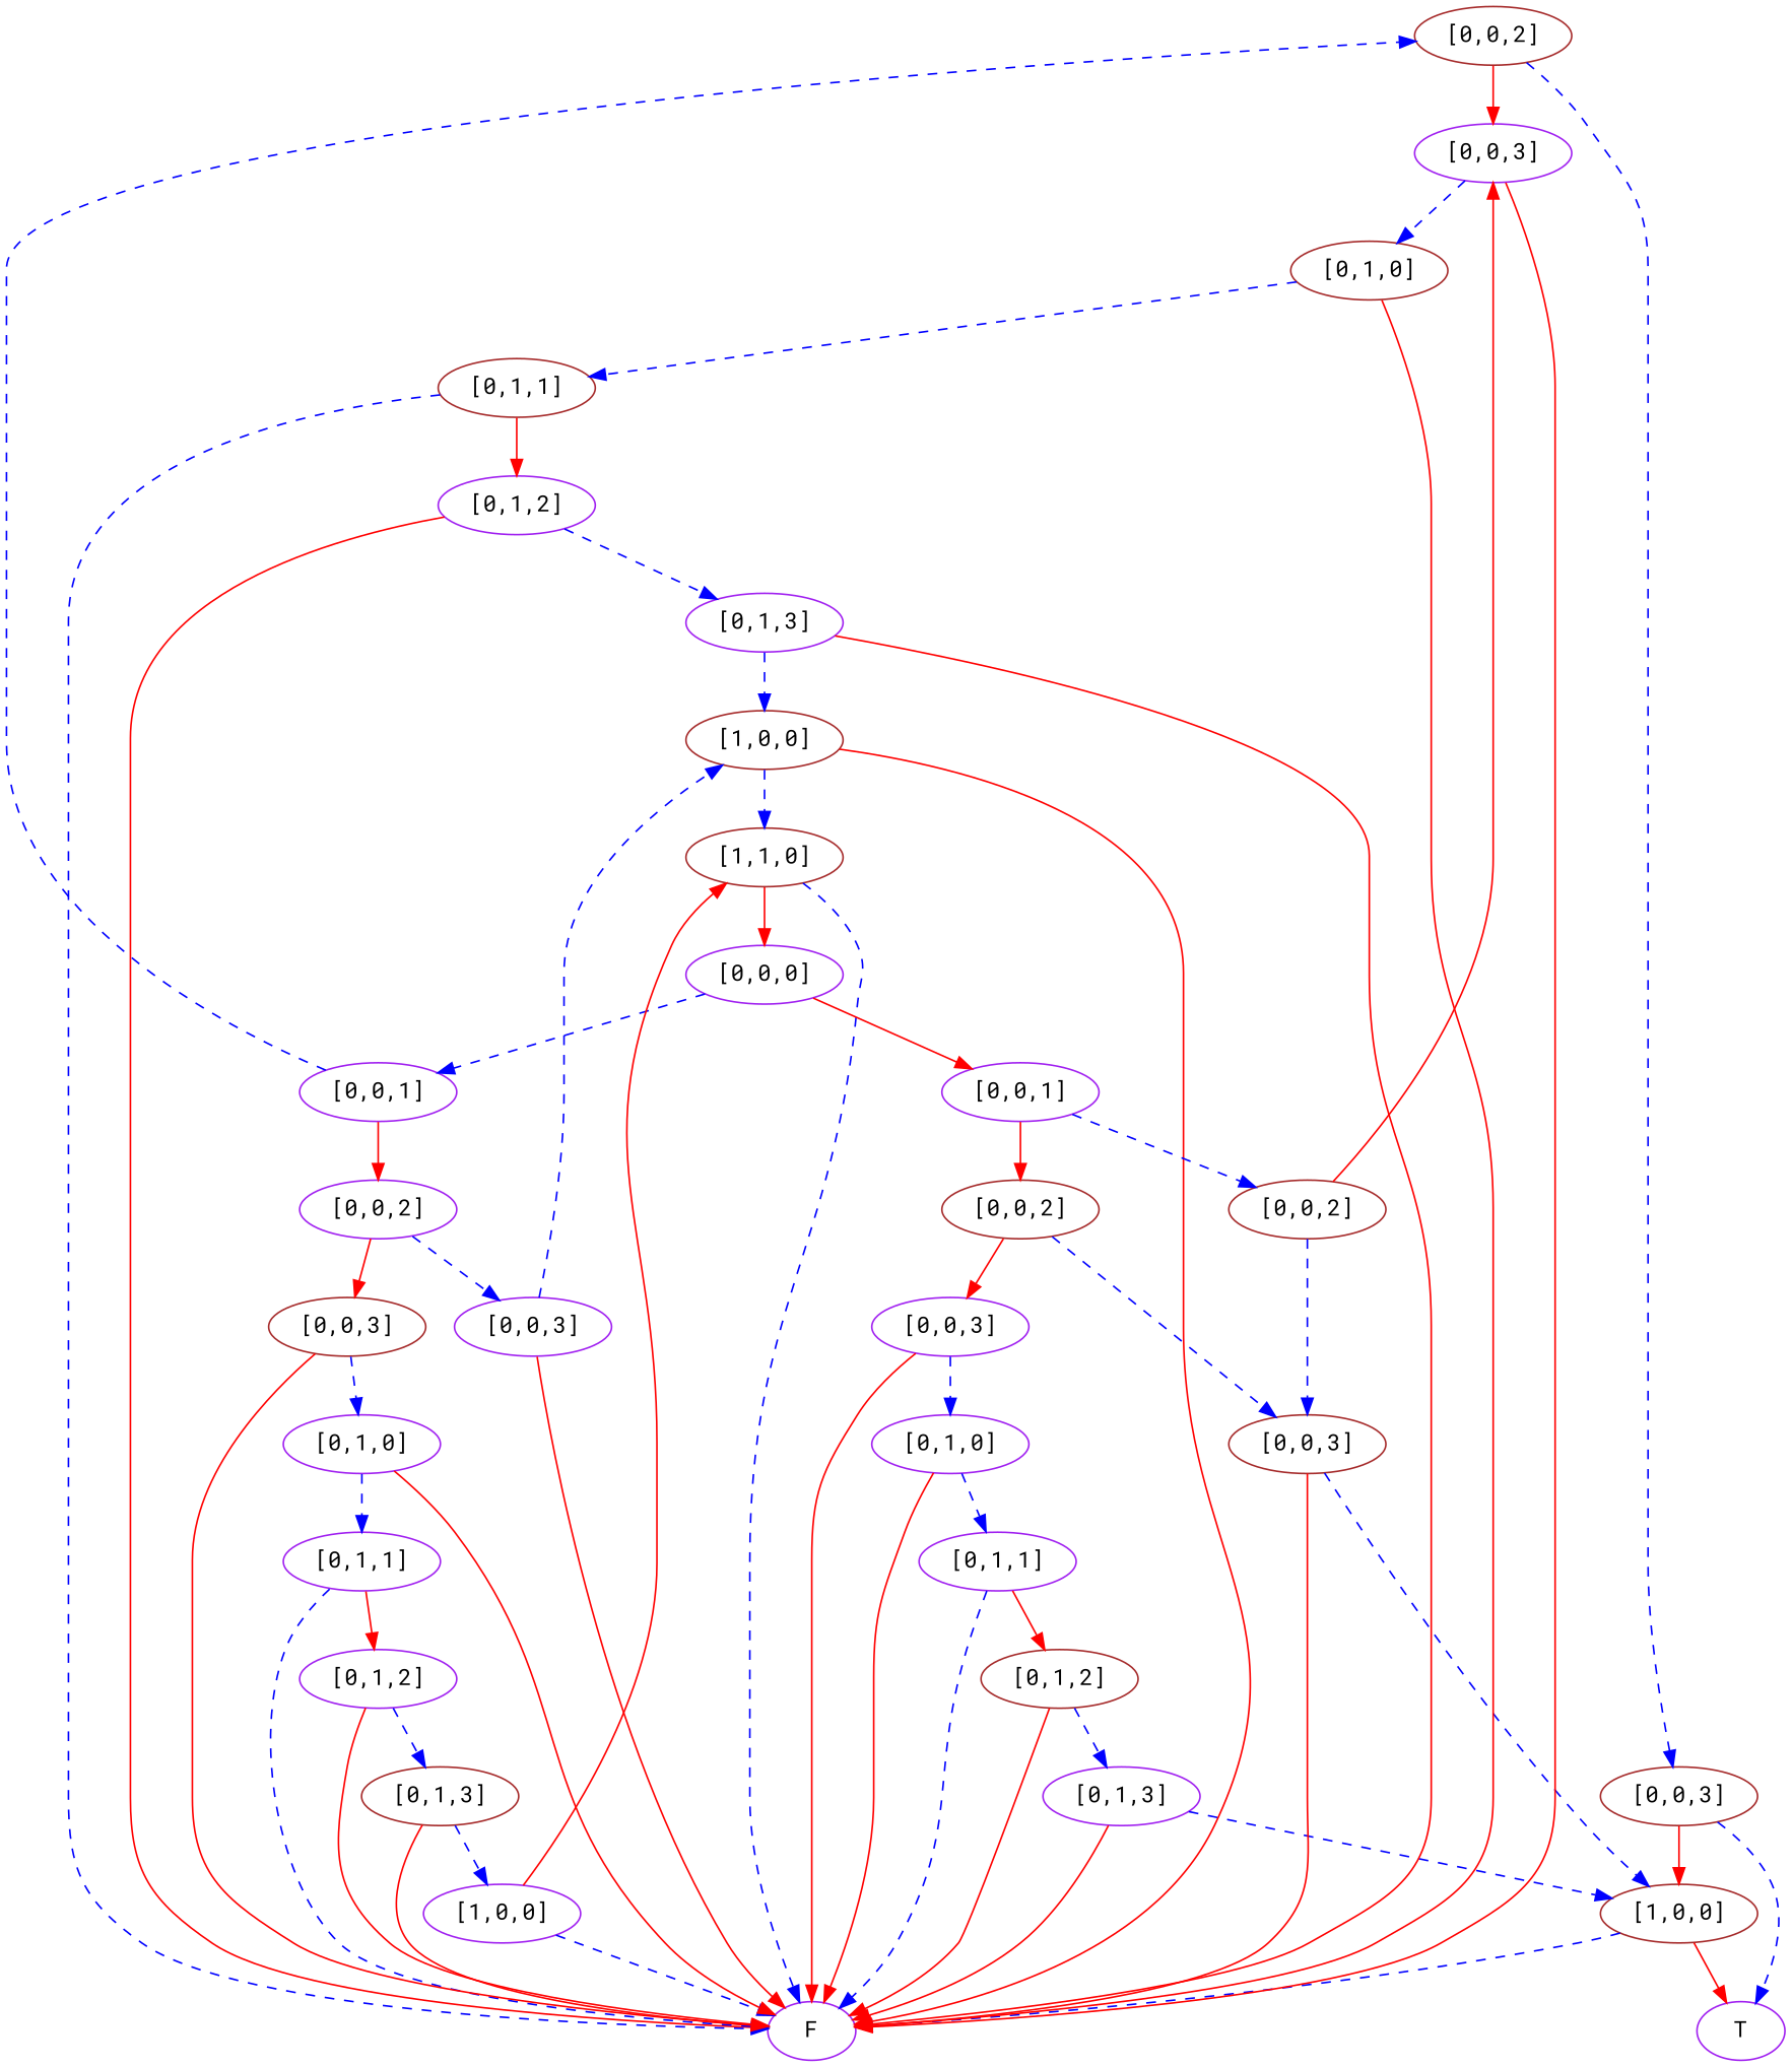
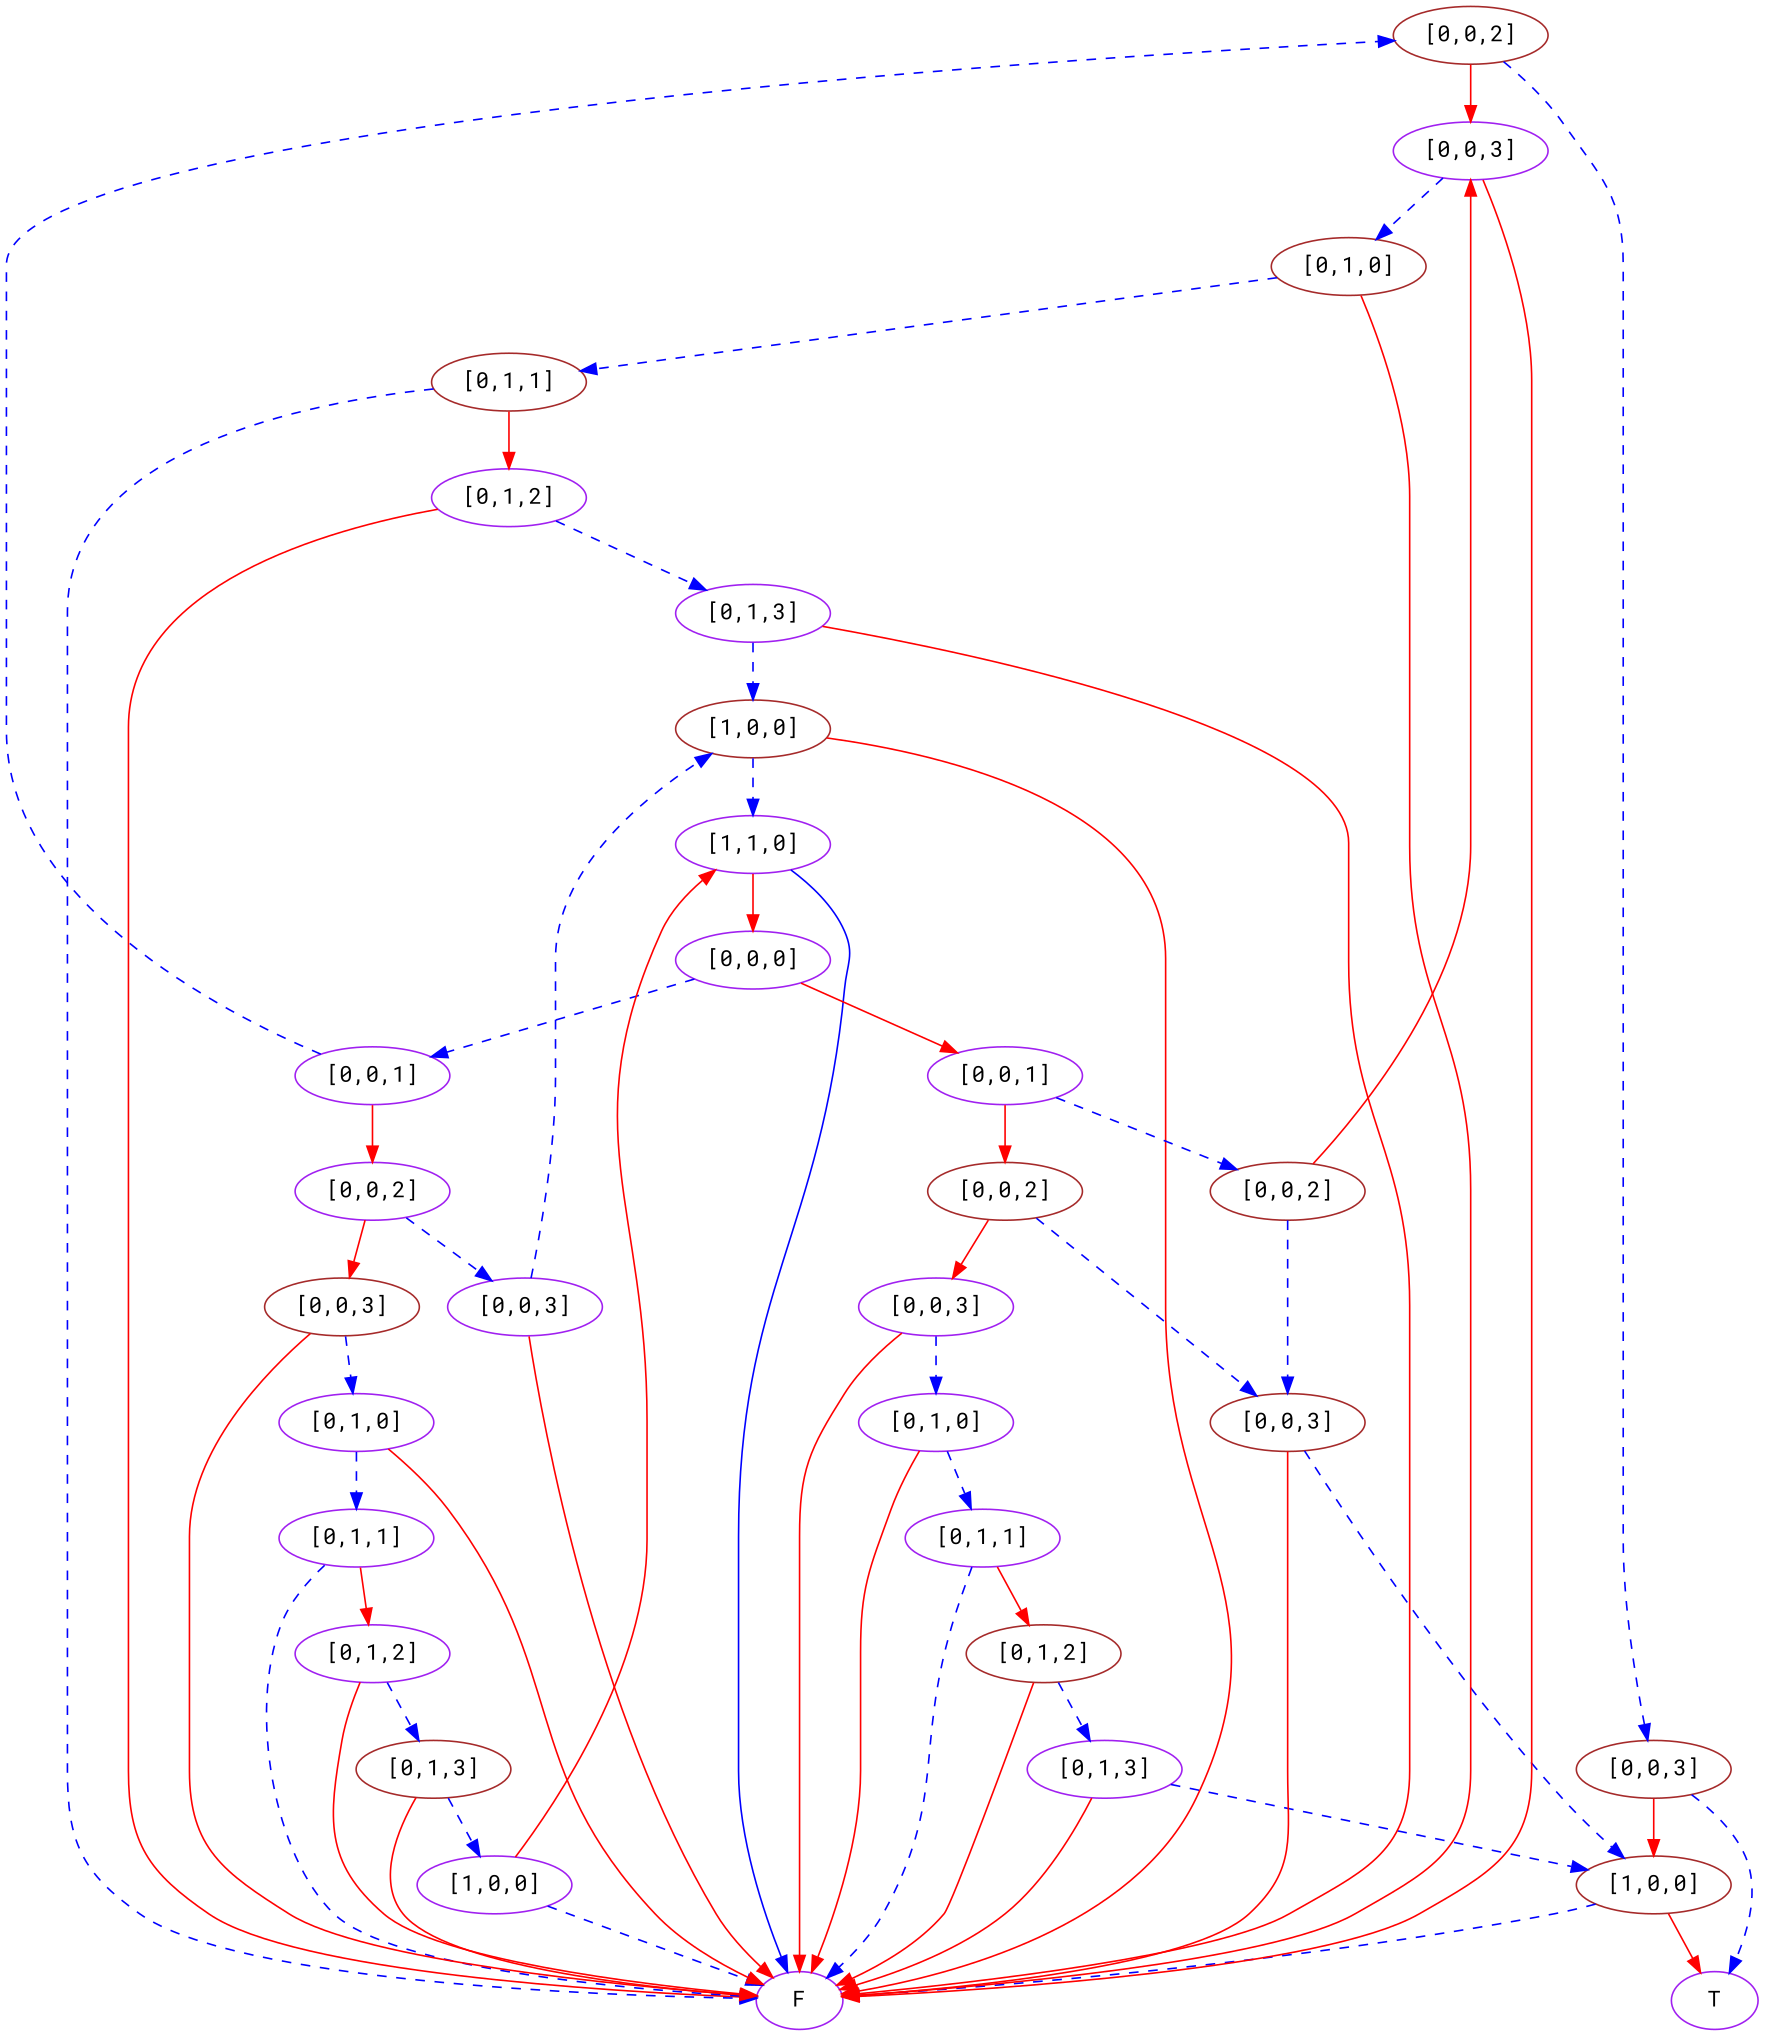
  digraph {
    fontname="Roboto Mono"
    node [color=purple fontname="Roboto Mono"]
    edge [color=blue fontname="Roboto Mono"]
    n1 [label=F]
    n2 [label=T]
    n3 [color=brown label="[1,0,0]"]
    n4 [label="[0,1,3]"]
    n5 [color=brown label="[0,1,2]"]
    n6 [label="[0,1,1]"]
    n7 [label="[0,1,0]"]
    n8 [label="[0,0,3]"]
    n9 [color=brown label="[0,0,3]"]
    n10 [color=brown label="[0,0,2]"]
-   n11 [color=brown label="[1,1,0]"]
+   n11 [label="[1,1,0]"]
    n12 [label="[0,0,0]"]
    n13 [color=brown label="[1,0,0]"]
    n14 [label="[0,1,3]"]
    n15 [label="[0,1,2]"]
    n16 [color=brown label="[0,1,1]"]
    n17 [color=brown label="[0,1,0]"]
    n18 [label="[0,0,3]"]
    n19 [color=brown label="[0,0,2]"]
    n20 [label="[0,0,1]"]
    n21 [label="[1,0,0]"]
    n22 [color=brown label="[0,1,3]"]
    n23 [label="[0,1,2]"]
    n24 [label="[0,1,1]"]
    n25 [label="[0,1,0]"]
    n26 [color=brown label="[0,0,3]"]
    n27 [label="[0,0,3]"]
    n28 [label="[0,0,2]"]
    n29 [color=brown label="[0,0,3]"]
    n30 [color=brown label="[0,0,2]"]
    n31 [label="[0,0,1]"]
    n3 -> n1 [style=dashed]
    n3 -> n2 [color=red]
    n4 -> n1 [color=red]
    n4 -> n3 [style=dashed]
    n5 -> n1 [color=red]
    n5 -> n4 [style=dashed]
    n6 -> n1 [style=dashed]
    n6 -> n5 [color=red]
    n7 -> n1 [color=red]
    n7 -> n6 [style=dashed]
    n8 -> n1 [color=red]
    n8 -> n7 [style=dashed]
    n9 -> n1 [color=red]
    n9 -> n3 [style=dashed]
    n10 -> n8 [color=red]
    n10 -> n9 [style=dashed]
-   n11 -> n1 [style=dashed]
+   n11 -> n1 [style=solid]
    n11 -> n12 [color=red]
    n12 -> n20 [color=red]
    n12 -> n31 [style=dashed]
    n13 -> n1 [color=red]
    n13 -> n11 [style=dashed]
    n14 -> n1 [color=red]
    n14 -> n13 [style=dashed]
    n15 -> n1 [color=red]
    n15 -> n14 [style=dashed]
    n16 -> n1 [style=dashed]
    n16 -> n15 [color=red]
    n17 -> n1 [color=red]
    n17 -> n16 [style=dashed]
    n18 -> n1 [color=red]
    n18 -> n17 [style=dashed]
    n19 -> n9 [style=dashed]
    n19 -> n18 [color=red]
    n20 -> n10 [color=red]
    n20 -> n19 [style=dashed]
    n21 -> n1 [style=dashed]
    n21 -> n11 [color=red]
    n22 -> n1 [color=red]
    n22 -> n21 [style=dashed]
    n23 -> n1 [color=red]
    n23 -> n22 [style=dashed]
    n24 -> n1 [style=dashed]
    n24 -> n23 [color=red]
    n25 -> n1 [color=red]
    n25 -> n24 [style=dashed]
    n26 -> n1 [color=red]
    n26 -> n25 [style=dashed]
    n27 -> n1 [color=red]
    n27 -> n13 [style=dashed]
    n28 -> n26 [color=red]
    n28 -> n27 [style=dashed]
    n29 -> n2 [style=dashed]
    n29 -> n3 [color=red]
    n30 -> n18 [color=red]
    n30 -> n29 [style=dashed]
    n31 -> n28 [color=red]
    n31 -> n30 [style=dashed]
  }
